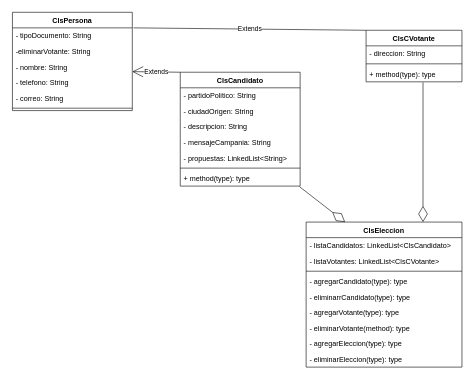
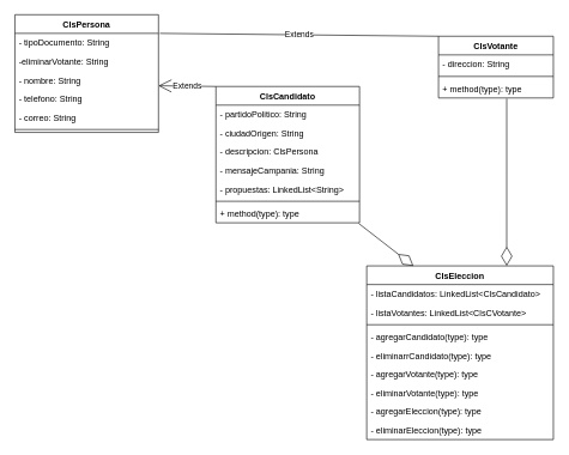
  <mxCell id="0" />
  <mxCell id="1" parent="0" />
  <mxCell id="2" value="ClsCandidato" style="swimlane;fontStyle=1;align=center;verticalAlign=top;childLayout=stackLayout;horizontal=1;startSize=26;horizontalStack=0;resizeParent=1;resizeParentMax=0;resizeLast=0;collapsible=1;marginBottom=0;" parent="1" vertex="1"><mxGeometry x="300" y="120" width="200" height="190" as="geometry" /></mxCell>
  <mxCell id="3" value="- partidoPolitico: String" style="text;strokeColor=none;fillColor=none;align=left;verticalAlign=top;spacingLeft=4;spacingRight=4;overflow=hidden;rotatable=0;points=[[0,0.5],[1,0.5]];portConstraint=eastwest;" parent="2" vertex="1"><mxGeometry y="26" width="200" height="26" as="geometry" /></mxCell>
  <mxCell id="4" value="- ciudadOrigen: String" style="text;strokeColor=none;fillColor=none;align=left;verticalAlign=top;spacingLeft=4;spacingRight=4;overflow=hidden;rotatable=0;points=[[0,0.5],[1,0.5]];portConstraint=eastwest;" parent="2" vertex="1"><mxGeometry y="52" width="200" height="26" as="geometry" /></mxCell>
- <mxCell id="5" value="- descripcion: String" style="text;strokeColor=none;fillColor=none;align=left;verticalAlign=top;spacingLeft=4;spacingRight=4;overflow=hidden;rotatable=0;points=[[0,0.5],[1,0.5]];portConstraint=eastwest;" parent="2" vertex="1"><mxGeometry y="78" width="200" height="26" as="geometry" /></mxCell>
+ <mxCell id="5" value="- descripcion: ClsPersona" style="text;strokeColor=none;fillColor=none;align=left;verticalAlign=top;spacingLeft=4;spacingRight=4;overflow=hidden;rotatable=0;points=[[0,0.5],[1,0.5]];portConstraint=eastwest;" parent="2" vertex="1"><mxGeometry y="78" width="200" height="26" as="geometry" /></mxCell>
  <mxCell id="6" value="- mensajeCampania: String" style="text;strokeColor=none;fillColor=none;align=left;verticalAlign=top;spacingLeft=4;spacingRight=4;overflow=hidden;rotatable=0;points=[[0,0.5],[1,0.5]];portConstraint=eastwest;" parent="2" vertex="1"><mxGeometry y="104" width="200" height="26" as="geometry" /></mxCell>
  <mxCell id="7" value="- propuestas: LinkedList&lt;String&gt;" style="text;strokeColor=none;fillColor=none;align=left;verticalAlign=top;spacingLeft=4;spacingRight=4;overflow=hidden;rotatable=0;points=[[0,0.5],[1,0.5]];portConstraint=eastwest;" parent="2" vertex="1"><mxGeometry y="130" width="200" height="26" as="geometry" /></mxCell>
  <mxCell id="8" value="" style="line;strokeWidth=1;fillColor=none;align=left;verticalAlign=middle;spacingTop=-1;spacingLeft=3;spacingRight=3;rotatable=0;labelPosition=right;points=[];portConstraint=eastwest;" parent="2" vertex="1"><mxGeometry y="156" width="200" height="8" as="geometry" /></mxCell>
  <mxCell id="9" value="+ method(type): type" style="text;strokeColor=none;fillColor=none;align=left;verticalAlign=top;spacingLeft=4;spacingRight=4;overflow=hidden;rotatable=0;points=[[0,0.5],[1,0.5]];portConstraint=eastwest;" parent="2" vertex="1"><mxGeometry y="164" width="200" height="26" as="geometry" /></mxCell>
- <mxCell id="10" value="ClsCVotante" style="swimlane;fontStyle=1;align=center;verticalAlign=top;childLayout=stackLayout;horizontal=1;startSize=26;horizontalStack=0;resizeParent=1;resizeParentMax=0;resizeLast=0;collapsible=1;marginBottom=0;" parent="1" vertex="1"><mxGeometry x="610" y="50" width="160" height="86" as="geometry" /></mxCell>
+ <mxCell id="10" value="ClsVotante" style="swimlane;fontStyle=1;align=center;verticalAlign=top;childLayout=stackLayout;horizontal=1;startSize=26;horizontalStack=0;resizeParent=1;resizeParentMax=0;resizeLast=0;collapsible=1;marginBottom=0;" parent="1" vertex="1"><mxGeometry x="610" y="50" width="160" height="86" as="geometry" /></mxCell>
  <mxCell id="11" value="- direccion: String" style="text;strokeColor=none;fillColor=none;align=left;verticalAlign=top;spacingLeft=4;spacingRight=4;overflow=hidden;rotatable=0;points=[[0,0.5],[1,0.5]];portConstraint=eastwest;" parent="10" vertex="1"><mxGeometry y="26" width="160" height="26" as="geometry" /></mxCell>
  <mxCell id="12" value="" style="line;strokeWidth=1;fillColor=none;align=left;verticalAlign=middle;spacingTop=-1;spacingLeft=3;spacingRight=3;rotatable=0;labelPosition=right;points=[];portConstraint=eastwest;" parent="10" vertex="1"><mxGeometry y="52" width="160" height="8" as="geometry" /></mxCell>
  <mxCell id="13" value="+ method(type): type" style="text;strokeColor=none;fillColor=none;align=left;verticalAlign=top;spacingLeft=4;spacingRight=4;overflow=hidden;rotatable=0;points=[[0,0.5],[1,0.5]];portConstraint=eastwest;" parent="10" vertex="1"><mxGeometry y="60" width="160" height="26" as="geometry" /></mxCell>
  <mxCell id="14" value="ClsEleccion" style="swimlane;fontStyle=1;align=center;verticalAlign=top;childLayout=stackLayout;horizontal=1;startSize=26;horizontalStack=0;resizeParent=1;resizeParentMax=0;resizeLast=0;collapsible=1;marginBottom=0;" parent="1" vertex="1"><mxGeometry x="510" y="370" width="260" height="242" as="geometry" /></mxCell>
  <mxCell id="15" value="- listaCandidatos: LinkedList&lt;ClsCandidato&gt;&#10;" style="text;strokeColor=none;fillColor=none;align=left;verticalAlign=top;spacingLeft=4;spacingRight=4;overflow=hidden;rotatable=0;points=[[0,0.5],[1,0.5]];portConstraint=eastwest;" parent="14" vertex="1"><mxGeometry y="26" width="260" height="26" as="geometry" /></mxCell>
  <mxCell id="16" value="- listaVotantes: LinkedList&lt;ClsCVotante&gt;&#10;" style="text;strokeColor=none;fillColor=none;align=left;verticalAlign=top;spacingLeft=4;spacingRight=4;overflow=hidden;rotatable=0;points=[[0,0.5],[1,0.5]];portConstraint=eastwest;" parent="14" vertex="1"><mxGeometry y="52" width="260" height="26" as="geometry" /></mxCell>
  <mxCell id="17" value="" style="line;strokeWidth=1;fillColor=none;align=left;verticalAlign=middle;spacingTop=-1;spacingLeft=3;spacingRight=3;rotatable=0;labelPosition=right;points=[];portConstraint=eastwest;" parent="14" vertex="1"><mxGeometry y="78" width="260" height="8" as="geometry" /></mxCell>
  <mxCell id="18" value="- agregarCandidato(type): type" style="text;strokeColor=none;fillColor=none;align=left;verticalAlign=top;spacingLeft=4;spacingRight=4;overflow=hidden;rotatable=0;points=[[0,0.5],[1,0.5]];portConstraint=eastwest;" parent="14" vertex="1"><mxGeometry y="86" width="260" height="26" as="geometry" /></mxCell>
  <mxCell id="19" value="- eliminarrCandidato(type): type" style="text;strokeColor=none;fillColor=none;align=left;verticalAlign=top;spacingLeft=4;spacingRight=4;overflow=hidden;rotatable=0;points=[[0,0.5],[1,0.5]];portConstraint=eastwest;" vertex="1" parent="14"><mxGeometry y="112" width="260" height="26" as="geometry" /></mxCell>
  <mxCell id="20" value="- agregarVotante(type): type" style="text;strokeColor=none;fillColor=none;align=left;verticalAlign=top;spacingLeft=4;spacingRight=4;overflow=hidden;rotatable=0;points=[[0,0.5],[1,0.5]];portConstraint=eastwest;" vertex="1" parent="14"><mxGeometry y="138" width="260" height="26" as="geometry" /></mxCell>
- <mxCell id="21" value="- eliminarVotante(method): type" style="text;strokeColor=none;fillColor=none;align=left;verticalAlign=top;spacingLeft=4;spacingRight=4;overflow=hidden;rotatable=0;points=[[0,0.5],[1,0.5]];portConstraint=eastwest;" vertex="1" parent="14"><mxGeometry y="164" width="260" height="26" as="geometry" /></mxCell>
+ <mxCell id="21" value="- eliminarVotante(type): type" style="text;strokeColor=none;fillColor=none;align=left;verticalAlign=top;spacingLeft=4;spacingRight=4;overflow=hidden;rotatable=0;points=[[0,0.5],[1,0.5]];portConstraint=eastwest;" vertex="1" parent="14"><mxGeometry y="164" width="260" height="26" as="geometry" /></mxCell>
  <mxCell id="22" value="- agregarEleccion(type): type" style="text;strokeColor=none;fillColor=none;align=left;verticalAlign=top;spacingLeft=4;spacingRight=4;overflow=hidden;rotatable=0;points=[[0,0.5],[1,0.5]];portConstraint=eastwest;" vertex="1" parent="14"><mxGeometry y="190" width="260" height="26" as="geometry" /></mxCell>
  <mxCell id="23" value="- eliminarEleccion(type): type" style="text;strokeColor=none;fillColor=none;align=left;verticalAlign=top;spacingLeft=4;spacingRight=4;overflow=hidden;rotatable=0;points=[[0,0.5],[1,0.5]];portConstraint=eastwest;" vertex="1" parent="14"><mxGeometry y="216" width="260" height="26" as="geometry" /></mxCell>
  <mxCell id="24" value="ClsPersona" style="swimlane;fontStyle=1;align=center;verticalAlign=top;childLayout=stackLayout;horizontal=1;startSize=26;horizontalStack=0;resizeParent=1;resizeParentMax=0;resizeLast=0;collapsible=1;marginBottom=0;" parent="1" vertex="1"><mxGeometry x="20" y="20" width="200" height="164" as="geometry" /></mxCell>
  <mxCell id="25" value="- tipoDocumento: String" style="text;strokeColor=none;fillColor=none;align=left;verticalAlign=top;spacingLeft=4;spacingRight=4;overflow=hidden;rotatable=0;points=[[0,0.5],[1,0.5]];portConstraint=eastwest;" parent="24" vertex="1"><mxGeometry y="26" width="200" height="26" as="geometry" /></mxCell>
  <mxCell id="26" value="-eliminarVotante: String" style="text;strokeColor=none;fillColor=none;align=left;verticalAlign=top;spacingLeft=4;spacingRight=4;overflow=hidden;rotatable=0;points=[[0,0.5],[1,0.5]];portConstraint=eastwest;" parent="24" vertex="1"><mxGeometry y="52" width="200" height="26" as="geometry" /></mxCell>
  <mxCell id="27" value="- nombre: String" style="text;strokeColor=none;fillColor=none;align=left;verticalAlign=top;spacingLeft=4;spacingRight=4;overflow=hidden;rotatable=0;points=[[0,0.5],[1,0.5]];portConstraint=eastwest;" parent="24" vertex="1"><mxGeometry y="78" width="200" height="26" as="geometry" /></mxCell>
  <mxCell id="28" value="- telefono: String" style="text;strokeColor=none;fillColor=none;align=left;verticalAlign=top;spacingLeft=4;spacingRight=4;overflow=hidden;rotatable=0;points=[[0,0.5],[1,0.5]];portConstraint=eastwest;" parent="24" vertex="1"><mxGeometry y="104" width="200" height="26" as="geometry" /></mxCell>
  <mxCell id="29" value="- correo: String" style="text;strokeColor=none;fillColor=none;align=left;verticalAlign=top;spacingLeft=4;spacingRight=4;overflow=hidden;rotatable=0;points=[[0,0.5],[1,0.5]];portConstraint=eastwest;" parent="24" vertex="1"><mxGeometry y="130" width="200" height="26" as="geometry" /></mxCell>
  <mxCell id="30" value="" style="line;strokeWidth=1;fillColor=none;align=left;verticalAlign=middle;spacingTop=-1;spacingLeft=3;spacingRight=3;rotatable=0;labelPosition=right;points=[];portConstraint=eastwest;" parent="24" vertex="1"><mxGeometry y="156" width="200" height="8" as="geometry" /></mxCell>
  <mxCell id="31" value="Extends" style="endArrow=open;endSize=16;endFill=0;html=1;rounded=0;entryX=1;entryY=-0.192;entryDx=0;entryDy=0;entryPerimeter=0;exitX=0;exitY=0;exitDx=0;exitDy=0;" parent="1" source="2" target="28" edge="1"><mxGeometry width="160" relative="1" as="geometry"><mxPoint x="370" y="390" as="sourcePoint" /><mxPoint x="530" y="390" as="targetPoint" /></mxGeometry></mxCell>
  <mxCell id="32" value="Extends" style="endArrow=none;endSize=16;endFill=0;html=1;rounded=0;exitX=0;exitY=0;exitDx=0;exitDy=0;entryX=1.01;entryY=0;entryDx=0;entryDy=0;entryPerimeter=0;" parent="1" source="10" target="25" edge="1"><mxGeometry width="160" relative="1" as="geometry"><mxPoint x="370" y="390" as="sourcePoint" /><mxPoint x="530" y="390" as="targetPoint" /></mxGeometry></mxCell>
  <mxCell id="33" value="" style="endArrow=diamondThin;endFill=0;endSize=24;html=1;rounded=0;exitX=0.995;exitY=1.038;exitDx=0;exitDy=0;exitPerimeter=0;entryX=0.25;entryY=0;entryDx=0;entryDy=0;" parent="1" source="9" target="14" edge="1"><mxGeometry width="160" relative="1" as="geometry"><mxPoint x="370" y="390" as="sourcePoint" /><mxPoint x="430" y="600" as="targetPoint" /></mxGeometry></mxCell>
  <mxCell id="34" value="" style="endArrow=diamondThin;endFill=0;endSize=24;html=1;rounded=0;entryX=0.75;entryY=0;entryDx=0;entryDy=0;exitX=0.594;exitY=1.038;exitDx=0;exitDy=0;exitPerimeter=0;" parent="1" source="13" target="14" edge="1"><mxGeometry width="160" relative="1" as="geometry"><mxPoint x="700" y="140" as="sourcePoint" /><mxPoint x="530" y="590" as="targetPoint" /></mxGeometry></mxCell>
